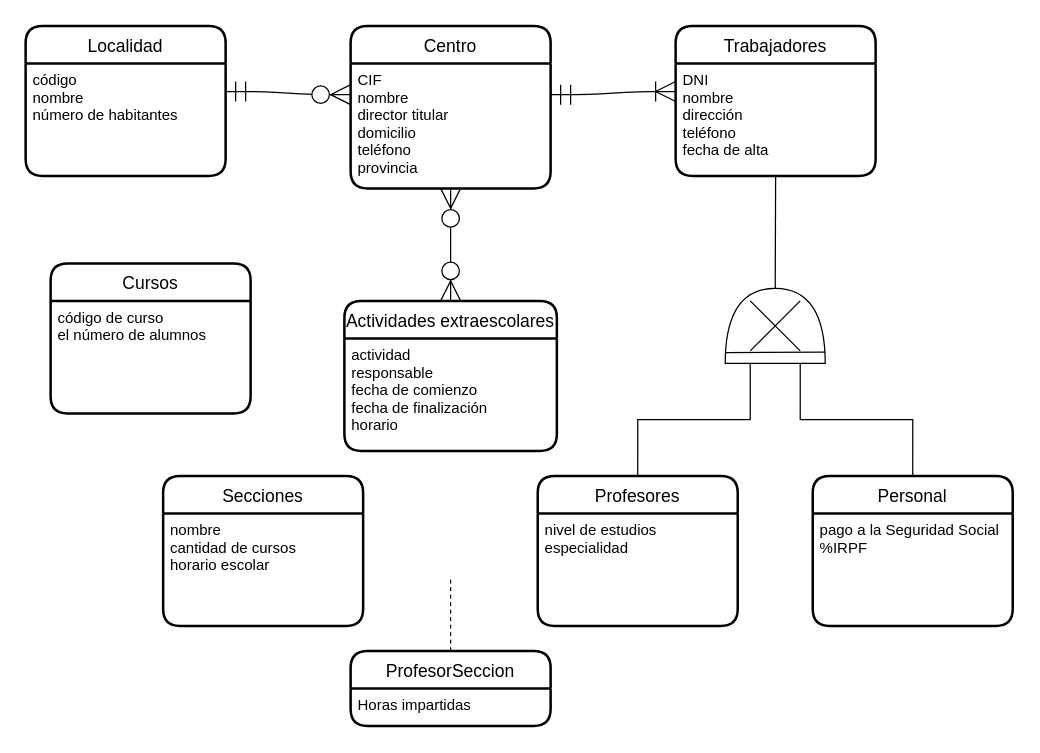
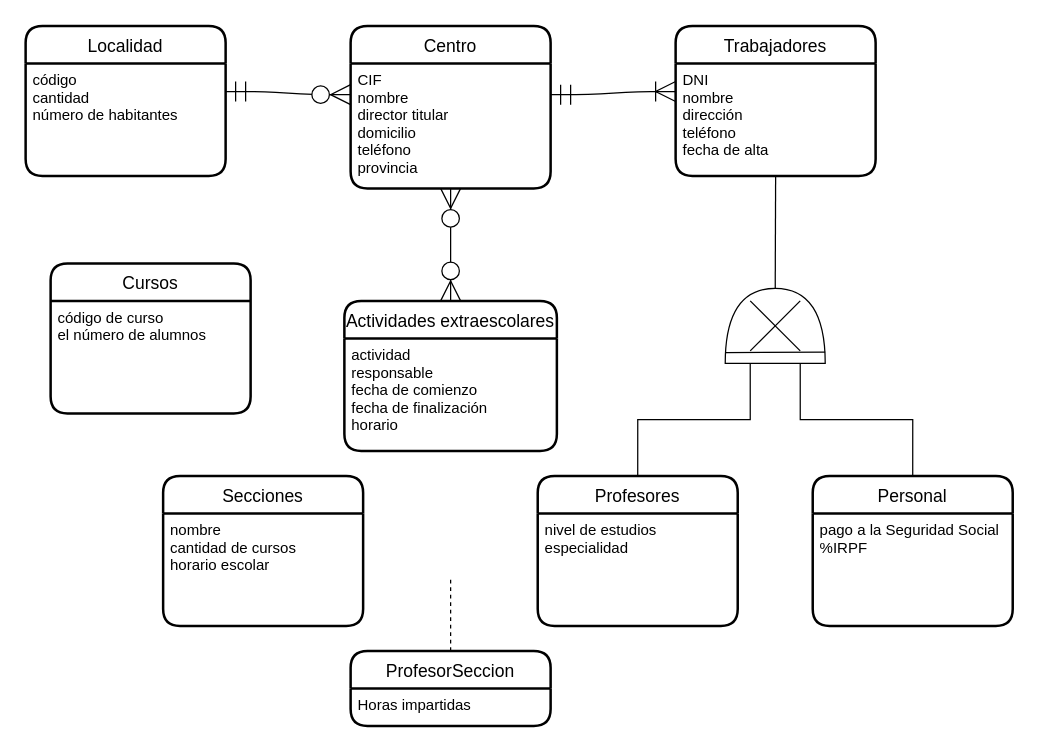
  <mxCell id="0" />
  <mxCell id="1" parent="0" />
  <mxCell id="2" value="" style="shape=or;whiteSpace=wrap;html=1;hachureGap=4;pointerEvents=0;rotation=-90;" vertex="1" parent="1"><mxGeometry x="589.68" y="220" width="60" height="80" as="geometry" /></mxCell>
  <mxCell id="3" value="" style="endArrow=none;html=1;startSize=14;endSize=14;sourcePerimeterSpacing=8;targetPerimeterSpacing=8;entryX=0.144;entryY=0.008;entryDx=0;entryDy=0;entryPerimeter=0;" edge="1" parent="1" target="2"><mxGeometry width="50" height="50" relative="1" as="geometry"><mxPoint x="659.68" y="281" as="sourcePoint" /><mxPoint x="819.68" y="230" as="targetPoint" /></mxGeometry></mxCell>
  <mxCell id="4" value="" style="endArrow=none;html=1;startSize=14;endSize=14;sourcePerimeterSpacing=8;targetPerimeterSpacing=8;" edge="1" parent="1"><mxGeometry width="50" height="50" relative="1" as="geometry"><mxPoint x="599.68" y="280" as="sourcePoint" /><mxPoint x="639.68" y="240" as="targetPoint" /></mxGeometry></mxCell>
  <mxCell id="5" value="" style="endArrow=none;html=1;startSize=14;endSize=14;sourcePerimeterSpacing=8;targetPerimeterSpacing=8;" edge="1" parent="1"><mxGeometry width="50" height="50" relative="1" as="geometry"><mxPoint x="639.68" y="280" as="sourcePoint" /><mxPoint x="599.68" y="240" as="targetPoint" /></mxGeometry></mxCell>
  <mxCell id="6" value="Localidad" style="swimlane;childLayout=stackLayout;horizontal=1;startSize=30;horizontalStack=0;rounded=1;fontSize=14;fontStyle=0;strokeWidth=2;resizeParent=0;resizeLast=1;shadow=0;dashed=0;align=center;hachureGap=4;pointerEvents=0;" vertex="1" parent="1"><mxGeometry x="20" y="20" width="160" height="120" as="geometry" /></mxCell>
- <mxCell id="7" value="código&#10;nombre &#10;número de habitantes" style="align=left;strokeColor=none;fillColor=none;spacingLeft=4;fontSize=12;verticalAlign=top;resizable=0;rotatable=0;part=1;" vertex="1" parent="6"><mxGeometry y="30" width="160" height="90" as="geometry" /></mxCell>
+ <mxCell id="7" value="código&#10;cantidad &#10;número de habitantes" style="align=left;strokeColor=none;fillColor=none;spacingLeft=4;fontSize=12;verticalAlign=top;resizable=0;rotatable=0;part=1;" vertex="1" parent="6"><mxGeometry y="30" width="160" height="90" as="geometry" /></mxCell>
  <mxCell id="8" value="Centro" style="swimlane;childLayout=stackLayout;horizontal=1;startSize=30;horizontalStack=0;rounded=1;fontSize=14;fontStyle=0;strokeWidth=2;resizeParent=0;resizeLast=1;shadow=0;dashed=0;align=center;hachureGap=4;pointerEvents=0;" vertex="1" parent="1"><mxGeometry x="280" y="20" width="160" height="130" as="geometry" /></mxCell>
  <mxCell id="9" value="CIF&#10;nombre&#10;director titular&#10;domicilio&#10;teléfono &#10;provincia" style="align=left;strokeColor=none;fillColor=none;spacingLeft=4;fontSize=12;verticalAlign=top;resizable=0;rotatable=0;part=1;" vertex="1" parent="8"><mxGeometry y="30" width="160" height="100" as="geometry" /></mxCell>
  <mxCell id="10" value="Trabajadores" style="swimlane;childLayout=stackLayout;horizontal=1;startSize=30;horizontalStack=0;rounded=1;fontSize=14;fontStyle=0;strokeWidth=2;resizeParent=0;resizeLast=1;shadow=0;dashed=0;align=center;hachureGap=4;pointerEvents=0;" vertex="1" parent="1"><mxGeometry x="540" y="20" width="160" height="120" as="geometry" /></mxCell>
  <mxCell id="11" value="DNI&#10;nombre&#10;dirección&#10;teléfono&#10;fecha de alta" style="align=left;strokeColor=none;fillColor=none;spacingLeft=4;fontSize=12;verticalAlign=top;resizable=0;rotatable=0;part=1;" vertex="1" parent="10"><mxGeometry y="30" width="160" height="90" as="geometry" /></mxCell>
  <mxCell id="12" value="Actividades extraescolares" style="swimlane;childLayout=stackLayout;horizontal=1;startSize=30;horizontalStack=0;rounded=1;fontSize=14;fontStyle=0;strokeWidth=2;resizeParent=0;resizeLast=1;shadow=0;dashed=0;align=center;hachureGap=4;pointerEvents=0;" vertex="1" parent="1"><mxGeometry x="275" y="240" width="170" height="120" as="geometry" /></mxCell>
  <mxCell id="13" value="actividad&#10;responsable&#10;fecha de comienzo&#10;fecha de finalización &#10;horario" style="align=left;strokeColor=none;fillColor=none;spacingLeft=4;fontSize=12;verticalAlign=top;resizable=0;rotatable=0;part=1;" vertex="1" parent="12"><mxGeometry y="30" width="170" height="90" as="geometry" /></mxCell>
  <mxCell id="14" value="Cursos" style="swimlane;childLayout=stackLayout;horizontal=1;startSize=30;horizontalStack=0;rounded=1;fontSize=14;fontStyle=0;strokeWidth=2;resizeParent=0;resizeLast=1;shadow=0;dashed=0;align=center;hachureGap=4;pointerEvents=0;" vertex="1" parent="1"><mxGeometry x="40" y="210" width="160" height="120" as="geometry" /></mxCell>
  <mxCell id="15" value="código de curso&#10;el número de alumnos" style="align=left;strokeColor=none;fillColor=none;spacingLeft=4;fontSize=12;verticalAlign=top;resizable=0;rotatable=0;part=1;" vertex="1" parent="14"><mxGeometry y="30" width="160" height="90" as="geometry" /></mxCell>
  <mxCell id="16" value="Secciones" style="swimlane;childLayout=stackLayout;horizontal=1;startSize=30;horizontalStack=0;rounded=1;fontSize=14;fontStyle=0;strokeWidth=2;resizeParent=0;resizeLast=1;shadow=0;dashed=0;align=center;hachureGap=4;pointerEvents=0;" vertex="1" parent="1"><mxGeometry x="130" y="380" width="160" height="120" as="geometry" /></mxCell>
  <mxCell id="17" value="nombre&#10;cantidad de cursos&#10;horario escolar" style="align=left;strokeColor=none;fillColor=none;spacingLeft=4;fontSize=12;verticalAlign=top;resizable=0;rotatable=0;part=1;" vertex="1" parent="16"><mxGeometry y="30" width="160" height="90" as="geometry" /></mxCell>
  <mxCell id="18" value="Personal" style="swimlane;childLayout=stackLayout;horizontal=1;startSize=30;horizontalStack=0;rounded=1;fontSize=14;fontStyle=0;strokeWidth=2;resizeParent=0;resizeLast=1;shadow=0;dashed=0;align=center;hachureGap=4;pointerEvents=0;" vertex="1" parent="1"><mxGeometry x="649.68" y="380" width="160" height="120" as="geometry" /></mxCell>
  <mxCell id="19" value="pago a la Seguridad Social&#10;%IRPF " style="align=left;strokeColor=none;fillColor=none;spacingLeft=4;fontSize=12;verticalAlign=top;resizable=0;rotatable=0;part=1;" vertex="1" parent="18"><mxGeometry y="30" width="160" height="90" as="geometry" /></mxCell>
  <mxCell id="20" value="Profesores" style="swimlane;childLayout=stackLayout;horizontal=1;startSize=30;horizontalStack=0;rounded=1;fontSize=14;fontStyle=0;strokeWidth=2;resizeParent=0;resizeLast=1;shadow=0;dashed=0;align=center;hachureGap=4;pointerEvents=0;" vertex="1" parent="1"><mxGeometry x="429.68" y="380" width="160" height="120" as="geometry" /></mxCell>
  <mxCell id="21" value="nivel de estudios&#10;especialidad" style="align=left;strokeColor=none;fillColor=none;spacingLeft=4;fontSize=12;verticalAlign=top;resizable=0;rotatable=0;part=1;" vertex="1" parent="20"><mxGeometry y="30" width="160" height="90" as="geometry" /></mxCell>
  <mxCell id="22" value="" style="edgeStyle=entityRelationEdgeStyle;fontSize=12;html=1;endArrow=ERzeroToMany;startArrow=ERmandOne;startSize=14;endSize=14;sourcePerimeterSpacing=8;targetPerimeterSpacing=8;entryX=0;entryY=0.25;entryDx=0;entryDy=0;exitX=1;exitY=0.25;exitDx=0;exitDy=0;" edge="1" parent="1" source="7" target="9"><mxGeometry width="100" height="100" relative="1" as="geometry"><mxPoint x="360" y="300" as="sourcePoint" /><mxPoint x="460" y="200" as="targetPoint" /></mxGeometry></mxCell>
  <mxCell id="23" value="" style="edgeStyle=entityRelationEdgeStyle;fontSize=12;html=1;endArrow=ERoneToMany;startArrow=ERmandOne;startSize=14;endSize=14;sourcePerimeterSpacing=8;targetPerimeterSpacing=8;entryX=0;entryY=0.25;entryDx=0;entryDy=0;exitX=1;exitY=0.25;exitDx=0;exitDy=0;" edge="1" parent="1" source="9" target="11"><mxGeometry width="100" height="100" relative="1" as="geometry"><mxPoint x="360" y="300" as="sourcePoint" /><mxPoint x="460" y="200" as="targetPoint" /></mxGeometry></mxCell>
  <mxCell id="24" value="" style="endArrow=none;html=1;rounded=0;startSize=14;endSize=14;sourcePerimeterSpacing=8;targetPerimeterSpacing=8;entryX=1;entryY=0.5;entryDx=0;entryDy=0;entryPerimeter=0;exitX=0.5;exitY=1;exitDx=0;exitDy=0;" edge="1" parent="1" source="11" target="2"><mxGeometry relative="1" as="geometry"><mxPoint x="460" y="120" as="sourcePoint" /><mxPoint x="620" y="120" as="targetPoint" /></mxGeometry></mxCell>
  <mxCell id="25" value="" style="endArrow=none;html=1;rounded=0;startSize=14;endSize=14;sourcePerimeterSpacing=8;targetPerimeterSpacing=8;exitX=0.5;exitY=0;exitDx=0;exitDy=0;entryX=0;entryY=0.25;entryDx=0;entryDy=0;entryPerimeter=0;edgeStyle=orthogonalEdgeStyle;" edge="1" parent="1" source="20" target="2"><mxGeometry relative="1" as="geometry"><mxPoint x="460" y="270" as="sourcePoint" /><mxPoint x="620" y="270" as="targetPoint" /></mxGeometry></mxCell>
  <mxCell id="26" value="" style="endArrow=none;html=1;rounded=0;startSize=14;endSize=14;sourcePerimeterSpacing=8;targetPerimeterSpacing=8;entryX=0;entryY=0.75;entryDx=0;entryDy=0;entryPerimeter=0;exitX=0.5;exitY=0;exitDx=0;exitDy=0;edgeStyle=orthogonalEdgeStyle;" edge="1" parent="1" source="18" target="2"><mxGeometry relative="1" as="geometry"><mxPoint x="460" y="270" as="sourcePoint" /><mxPoint x="620" y="270" as="targetPoint" /></mxGeometry></mxCell>
  <mxCell id="27" value="" style="edgeStyle=orthogonalEdgeStyle;fontSize=12;html=1;endArrow=ERzeroToMany;endFill=1;startArrow=ERzeroToMany;startSize=14;endSize=14;sourcePerimeterSpacing=8;targetPerimeterSpacing=8;exitX=0.5;exitY=0;exitDx=0;exitDy=0;entryX=0.5;entryY=1;entryDx=0;entryDy=0;" edge="1" parent="1" source="12" target="9"><mxGeometry width="100" height="100" relative="1" as="geometry"><mxPoint x="490" y="250" as="sourcePoint" /><mxPoint x="590" y="150" as="targetPoint" /></mxGeometry></mxCell>
  <mxCell id="28" value="ProfesorSeccion" style="swimlane;childLayout=stackLayout;horizontal=1;startSize=30;horizontalStack=0;rounded=1;fontSize=14;fontStyle=0;strokeWidth=2;resizeParent=0;resizeLast=1;shadow=0;dashed=0;align=center;hachureGap=4;pointerEvents=0;" vertex="1" parent="1"><mxGeometry x="280" y="520" width="160" height="60" as="geometry" /></mxCell>
  <mxCell id="29" value="Horas impartidas" style="align=left;strokeColor=none;fillColor=none;spacingLeft=4;fontSize=12;verticalAlign=top;resizable=0;rotatable=0;part=1;" vertex="1" parent="28"><mxGeometry y="30" width="160" height="30" as="geometry" /></mxCell>
  <mxCell id="30" value="" style="endArrow=none;dashed=1;html=1;startSize=14;endSize=14;sourcePerimeterSpacing=8;targetPerimeterSpacing=8;exitX=0.5;exitY=0;exitDx=0;exitDy=0;" edge="1" parent="1" source="28"><mxGeometry width="50" height="50" relative="1" as="geometry"><mxPoint x="310" y="510" as="sourcePoint" /><mxPoint x="360" y="460" as="targetPoint" /></mxGeometry></mxCell>
